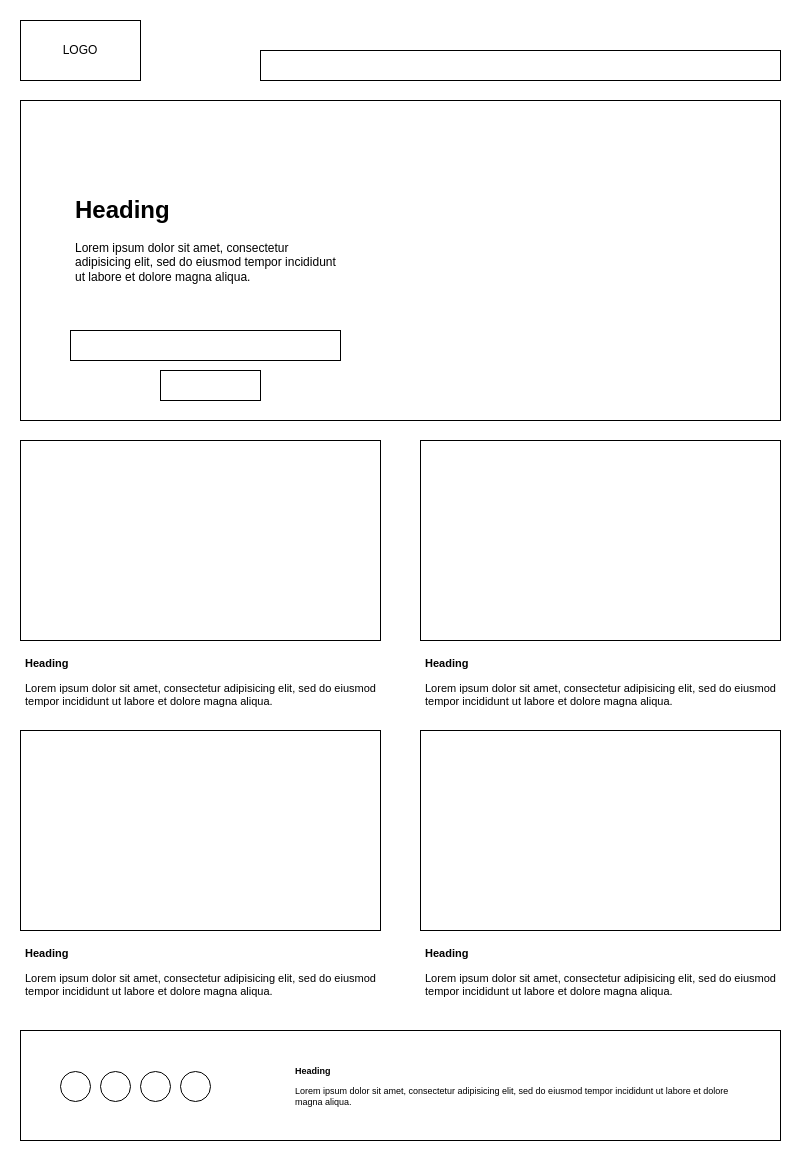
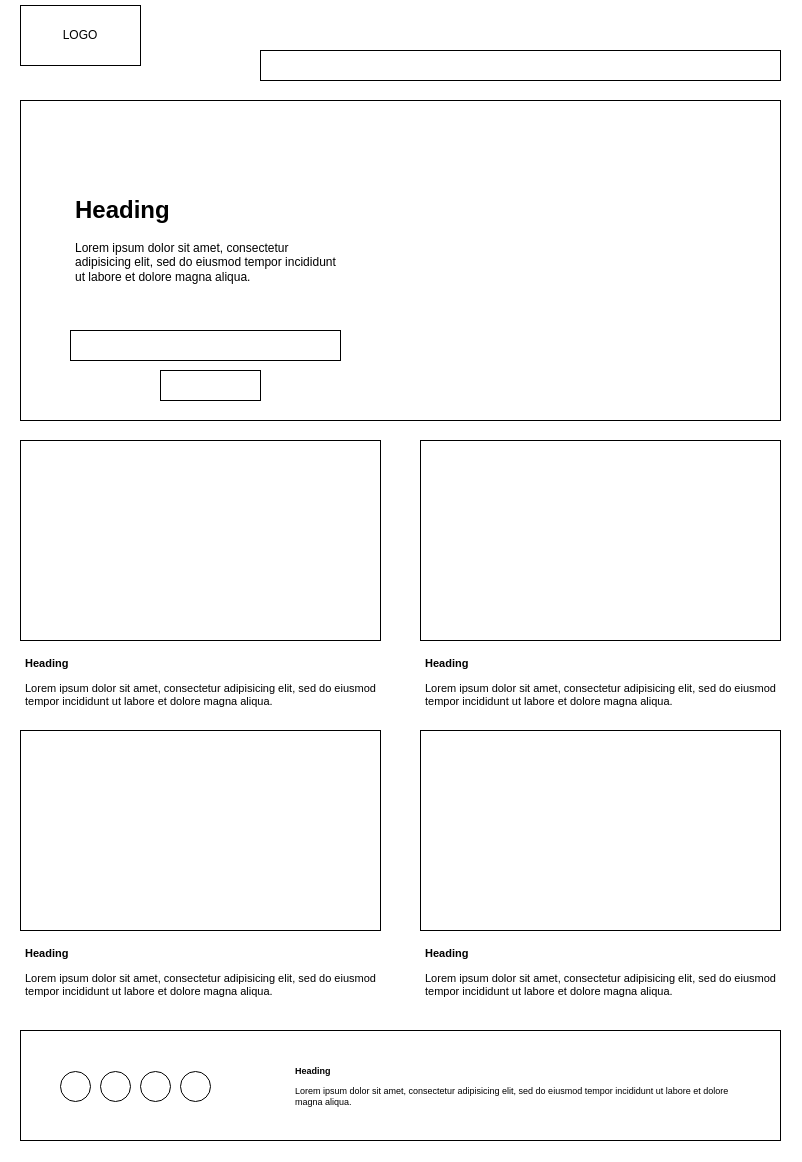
  <mxCell id="0" />
  <mxCell id="1" parent="0" />
- <mxCell id="2" value="LOGO" style="rounded=0;whiteSpace=wrap;html=1;" vertex="1" parent="1"><mxGeometry x="20" y="20" width="120" height="60" as="geometry" /></mxCell>
+ <mxCell id="2" value="LOGO" style="rounded=0;whiteSpace=wrap;html=1;" vertex="1" parent="1"><mxGeometry x="20" y="5" width="120" height="60" as="geometry" /></mxCell>
  <mxCell id="3" value="" style="rounded=0;whiteSpace=wrap;html=1;" vertex="1" parent="1"><mxGeometry x="20" y="100" width="760" height="320" as="geometry" /></mxCell>
  <mxCell id="4" value="&lt;h1&gt;Heading&lt;/h1&gt;&lt;p&gt;Lorem ipsum dolor sit amet, consectetur adipisicing elit, sed do eiusmod tempor incididunt ut labore et dolore magna aliqua.&lt;/p&gt;" style="text;html=1;strokeColor=none;fillColor=none;spacing=5;spacingTop=-20;whiteSpace=wrap;overflow=hidden;rounded=0;" vertex="1" parent="1"><mxGeometry x="70" y="190" width="270" height="120" as="geometry" /></mxCell>
  <mxCell id="5" value="" style="rounded=0;whiteSpace=wrap;html=1;" vertex="1" parent="1"><mxGeometry x="20" y="440" width="360" height="200" as="geometry" /></mxCell>
  <mxCell id="6" value="" style="rounded=0;whiteSpace=wrap;html=1;" vertex="1" parent="1"><mxGeometry x="420" y="440" width="360" height="200" as="geometry" /></mxCell>
  <mxCell id="7" value="" style="rounded=0;whiteSpace=wrap;html=1;" vertex="1" parent="1"><mxGeometry x="20" y="730" width="360" height="200" as="geometry" /></mxCell>
  <mxCell id="8" value="" style="rounded=0;whiteSpace=wrap;html=1;" vertex="1" parent="1"><mxGeometry x="420" y="730" width="360" height="200" as="geometry" /></mxCell>
  <mxCell id="9" value="&lt;h1 style=&quot;font-size: 11px;&quot;&gt;Heading&lt;/h1&gt;&lt;p style=&quot;font-size: 11px;&quot;&gt;Lorem ipsum dolor sit amet, consectetur adipisicing elit, sed do eiusmod tempor incididunt ut labore et dolore magna aliqua.&lt;/p&gt;" style="text;html=1;strokeColor=none;fillColor=none;spacing=5;spacingTop=-20;whiteSpace=wrap;overflow=hidden;rounded=0;fontSize=11;" vertex="1" parent="1"><mxGeometry x="20" y="660" width="360" height="60" as="geometry" /></mxCell>
  <mxCell id="10" value="&lt;h1 style=&quot;font-size: 11px;&quot;&gt;Heading&lt;/h1&gt;&lt;p style=&quot;font-size: 11px;&quot;&gt;Lorem ipsum dolor sit amet, consectetur adipisicing elit, sed do eiusmod tempor incididunt ut labore et dolore magna aliqua.&lt;/p&gt;" style="text;html=1;strokeColor=none;fillColor=none;spacing=5;spacingTop=-20;whiteSpace=wrap;overflow=hidden;rounded=0;fontSize=11;" vertex="1" parent="1"><mxGeometry x="420" y="660" width="360" height="60" as="geometry" /></mxCell>
  <mxCell id="11" value="&lt;h1 style=&quot;font-size: 11px;&quot;&gt;Heading&lt;/h1&gt;&lt;p style=&quot;font-size: 11px;&quot;&gt;Lorem ipsum dolor sit amet, consectetur adipisicing elit, sed do eiusmod tempor incididunt ut labore et dolore magna aliqua.&lt;/p&gt;" style="text;html=1;strokeColor=none;fillColor=none;spacing=5;spacingTop=-20;whiteSpace=wrap;overflow=hidden;rounded=0;fontSize=11;" vertex="1" parent="1"><mxGeometry x="20" y="950" width="360" height="60" as="geometry" /></mxCell>
  <mxCell id="12" value="&lt;h1 style=&quot;font-size: 11px;&quot;&gt;Heading&lt;/h1&gt;&lt;p style=&quot;font-size: 11px;&quot;&gt;Lorem ipsum dolor sit amet, consectetur adipisicing elit, sed do eiusmod tempor incididunt ut labore et dolore magna aliqua.&lt;/p&gt;" style="text;html=1;strokeColor=none;fillColor=none;spacing=5;spacingTop=-20;whiteSpace=wrap;overflow=hidden;rounded=0;fontSize=11;" vertex="1" parent="1"><mxGeometry x="420" y="950" width="360" height="60" as="geometry" /></mxCell>
  <mxCell id="13" value="" style="rounded=0;whiteSpace=wrap;html=1;" vertex="1" parent="1"><mxGeometry x="20" y="1030" width="760" height="110" as="geometry" /></mxCell>
  <mxCell id="14" value="" style="ellipse;whiteSpace=wrap;html=1;aspect=fixed;verticalAlign=middle;" vertex="1" parent="1"><mxGeometry x="60" y="1071" width="30" height="30" as="geometry" /></mxCell>
  <mxCell id="15" value="" style="ellipse;whiteSpace=wrap;html=1;aspect=fixed;verticalAlign=middle;" vertex="1" parent="1"><mxGeometry x="100" y="1071" width="30" height="30" as="geometry" /></mxCell>
  <mxCell id="16" value="" style="ellipse;whiteSpace=wrap;html=1;aspect=fixed;verticalAlign=middle;" vertex="1" parent="1"><mxGeometry x="140" y="1071" width="30" height="30" as="geometry" /></mxCell>
  <mxCell id="17" value="" style="ellipse;whiteSpace=wrap;html=1;aspect=fixed;verticalAlign=middle;" vertex="1" parent="1"><mxGeometry x="180" y="1071" width="30" height="30" as="geometry" /></mxCell>
  <mxCell id="18" value="&lt;h1 style=&quot;font-size: 9px;&quot;&gt;Heading&lt;/h1&gt;&lt;p style=&quot;font-size: 9px;&quot;&gt;Lorem ipsum dolor sit amet, consectetur adipisicing elit, sed do eiusmod tempor incididunt ut labore et dolore magna aliqua.&lt;/p&gt;" style="text;html=1;strokeColor=none;fillColor=none;spacing=5;spacingTop=-20;whiteSpace=wrap;overflow=hidden;rounded=0;fontSize=9;" vertex="1" parent="1"><mxGeometry x="290" y="1070" width="450" height="60" as="geometry" /></mxCell>
  <mxCell id="19" value="" style="rounded=0;whiteSpace=wrap;html=1;" vertex="1" parent="1"><mxGeometry x="260" y="50" width="520" height="30" as="geometry" /></mxCell>
  <mxCell id="20" value="" style="rounded=0;whiteSpace=wrap;html=1;verticalAlign=middle;" vertex="1" parent="1"><mxGeometry x="70" y="330" width="270" height="30" as="geometry" /></mxCell>
  <mxCell id="21" value="" style="rounded=0;whiteSpace=wrap;html=1;verticalAlign=middle;" vertex="1" parent="1"><mxGeometry x="160" y="370" width="100" height="30" as="geometry" /></mxCell>
